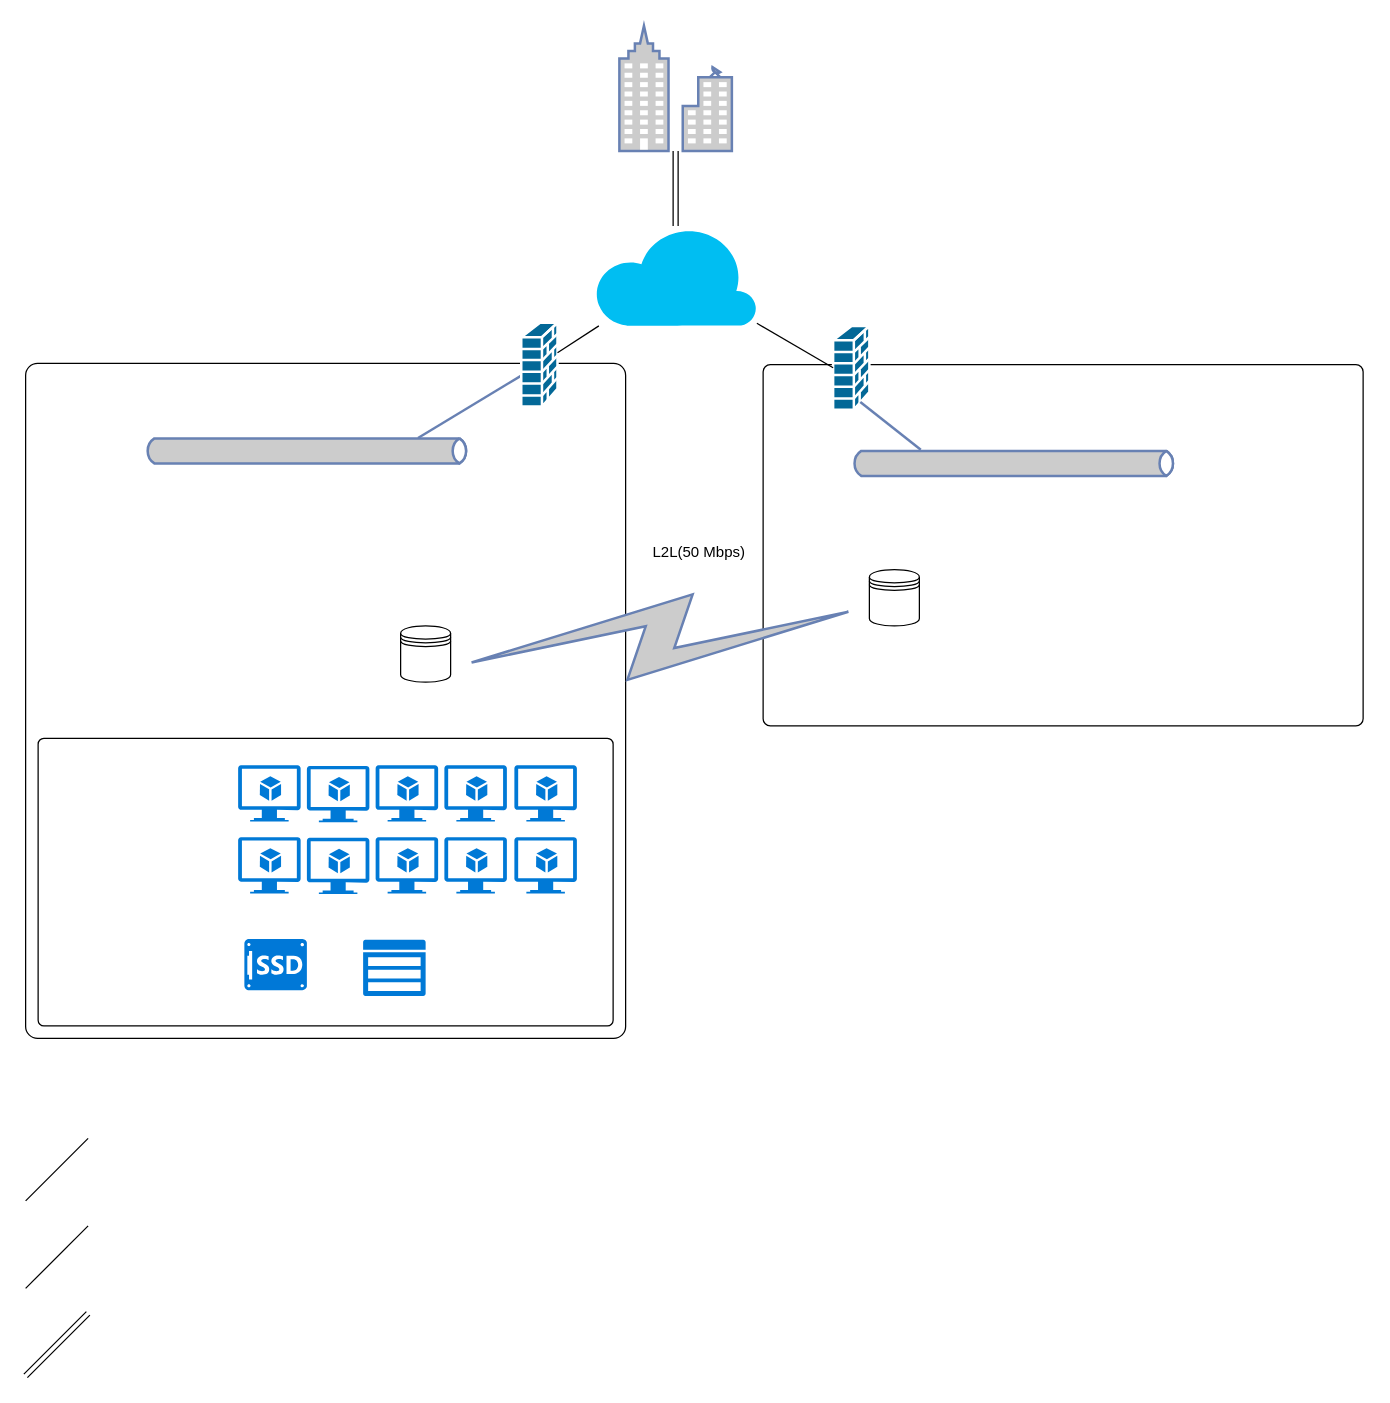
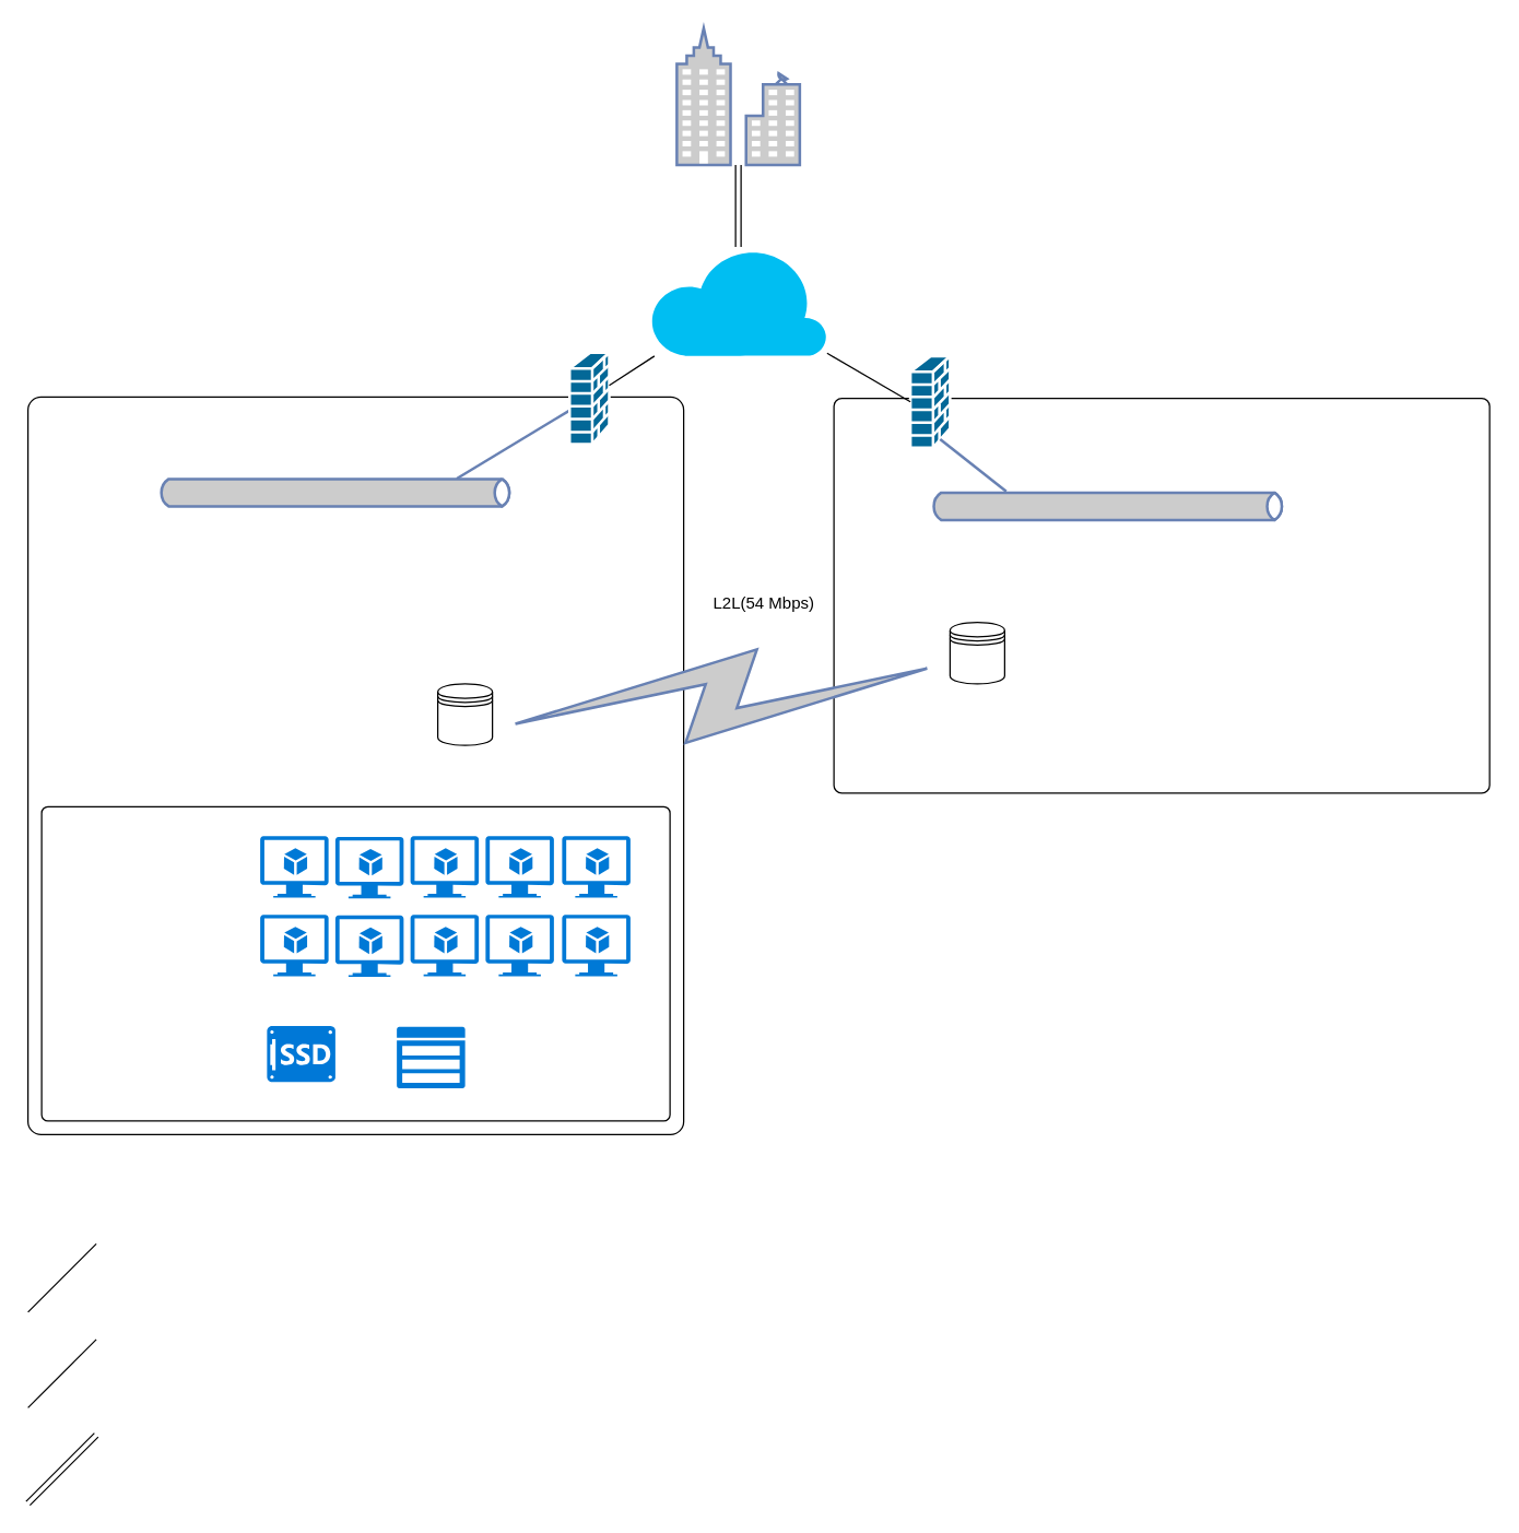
  <mxCell id="0" />
  <mxCell id="1" parent="0" />
  <mxCell id="2" value="" style="verticalLabelPosition=bottom;html=1;verticalAlign=top;align=center;strokeColor=none;fillColor=#00BEF2;shape=mxgraph.azure.cloud;" vertex="1" parent="1"><mxGeometry x="475" y="180" width="130" height="80" as="geometry" /></mxCell>
  <mxCell id="3" value="" style="rounded=1;whiteSpace=wrap;html=1;arcSize=2;" vertex="1" parent="1"><mxGeometry x="610" y="291" width="480" height="289" as="geometry" /></mxCell>
  <mxCell id="4" value="" style="rounded=1;whiteSpace=wrap;html=1;arcSize=2;" vertex="1" parent="1"><mxGeometry x="20" y="290" width="480" height="540" as="geometry" /></mxCell>
  <mxCell id="5" value="" style="rounded=1;whiteSpace=wrap;html=1;arcSize=2;" vertex="1" parent="1"><mxGeometry x="30" y="590" width="460" height="230" as="geometry" /></mxCell>
  <mxCell id="6" value="" style="shape=datastore;whiteSpace=wrap;html=1;" vertex="1" parent="1"><mxGeometry x="320" y="500" width="40" height="45" as="geometry" /></mxCell>
  <mxCell id="7" value="" style="shape=datastore;whiteSpace=wrap;html=1;" vertex="1" parent="1"><mxGeometry x="695" y="455" width="40" height="45" as="geometry" /></mxCell>
  <mxCell id="8" value="" style="fontColor=#0066CC;verticalAlign=top;verticalLabelPosition=bottom;labelPosition=center;align=center;html=1;outlineConnect=0;fillColor=#CCCCCC;strokeColor=#6881B3;gradientColor=none;gradientDirection=north;strokeWidth=2;shape=mxgraph.networks.business_center;" vertex="1" parent="1"><mxGeometry x="495" y="20" width="90" height="100" as="geometry" /></mxCell>
  <mxCell id="9" value="" style="html=1;outlineConnect=0;fillColor=#CCCCCC;strokeColor=#6881B3;gradientColor=none;gradientDirection=north;strokeWidth=2;shape=mxgraph.networks.comm_link_edge;html=1;entryX=1;entryY=0.7;entryDx=0;entryDy=0;exitX=0;exitY=0.7;exitDx=0;exitDy=0;" edge="1" parent="1" source="7" target="6"><mxGeometry width="100" height="100" relative="1" as="geometry"><mxPoint x="20" y="950" as="sourcePoint" /><mxPoint x="120" y="850" as="targetPoint" /><Array as="points"><mxPoint x="350" y="870" /></Array></mxGeometry></mxCell>
  <mxCell id="10" value="" style="html=1;fillColor=#CCCCCC;strokeColor=#6881B3;gradientColor=none;gradientDirection=north;strokeWidth=2;shape=mxgraph.networks.bus;gradientColor=none;gradientDirection=north;fontColor=#ffffff;perimeter=backbonePerimeter;backboneSize=20;" vertex="1" parent="1"><mxGeometry x="115" y="350" width="260" height="20" as="geometry" /></mxCell>
  <mxCell id="11" value="" style="strokeColor=#6881B3;edgeStyle=none;rounded=0;endArrow=none;html=1;strokeWidth=2;exitX=0.842;exitY=-0.015;exitDx=0;exitDy=0;exitPerimeter=0;" edge="1" target="12" parent="1" source="10"><mxGeometry relative="1" as="geometry"><mxPoint x="260" y="415" as="sourcePoint" /></mxGeometry></mxCell>
  <mxCell id="12" value="" style="shape=mxgraph.cisco.security.firewall;html=1;pointerEvents=1;dashed=0;fillColor=#036897;strokeColor=#ffffff;strokeWidth=2;verticalLabelPosition=bottom;verticalAlign=top;align=center;outlineConnect=0;" vertex="1" parent="1"><mxGeometry x="416.5" y="257.5" width="29" height="67" as="geometry" /></mxCell>
  <mxCell id="13" value="" style="shape=mxgraph.cisco.security.firewall;html=1;pointerEvents=1;dashed=0;fillColor=#036897;strokeColor=#ffffff;strokeWidth=2;verticalLabelPosition=bottom;verticalAlign=top;align=center;outlineConnect=0;" vertex="1" parent="1"><mxGeometry x="666" y="260" width="29" height="67" as="geometry" /></mxCell>
  <mxCell id="14" value="" style="html=1;fillColor=#CCCCCC;strokeColor=#6881B3;gradientColor=none;gradientDirection=north;strokeWidth=2;shape=mxgraph.networks.bus;gradientColor=none;gradientDirection=north;fontColor=#ffffff;perimeter=backbonePerimeter;backboneSize=20;" vertex="1" parent="1"><mxGeometry x="680.5" y="360" width="260" height="20" as="geometry" /></mxCell>
  <mxCell id="15" value="" style="strokeColor=#6881B3;edgeStyle=none;rounded=0;endArrow=none;html=1;strokeWidth=2;exitX=0.214;exitY=-0.044;exitDx=0;exitDy=0;exitPerimeter=0;entryX=0.75;entryY=0.91;entryDx=0;entryDy=0;entryPerimeter=0;" edge="1" parent="1" source="14" target="13"><mxGeometry relative="1" as="geometry"><mxPoint x="270" y="425" as="sourcePoint" /><mxPoint x="270" y="378.647" as="targetPoint" /><Array as="points" /></mxGeometry></mxCell>
- <mxCell id="16" value="L2L(50 Mbps)" style="text;html=1;" vertex="1" parent="1"><mxGeometry x="520" y="426.5" width="90" height="40" as="geometry" /></mxCell>
+ <mxCell id="16" value="L2L(54 Mbps)" style="text;html=1;" vertex="1" parent="1"><mxGeometry x="520" y="426.5" width="90" height="40" as="geometry" /></mxCell>
  <mxCell id="17" value="" style="shadow=0;dashed=0;html=1;strokeColor=none;fillColor=#0079D6;labelPosition=center;verticalLabelPosition=bottom;verticalAlign=top;align=center;shape=mxgraph.azure.virtual_machine_feature;pointerEvents=1;" vertex="1" parent="1"><mxGeometry x="245" y="669.5" width="50" height="45" as="geometry" /></mxCell>
  <mxCell id="18" value="" style="shadow=0;dashed=0;html=1;strokeColor=none;fillColor=#0079D6;labelPosition=center;verticalLabelPosition=bottom;verticalAlign=top;align=center;shape=mxgraph.azure.virtual_machine_feature;pointerEvents=1;" vertex="1" parent="1"><mxGeometry x="245" y="612" width="50" height="45" as="geometry" /></mxCell>
  <mxCell id="19" value="" style="shadow=0;dashed=0;html=1;strokeColor=none;fillColor=#0079D6;labelPosition=center;verticalLabelPosition=bottom;verticalAlign=top;align=center;shape=mxgraph.azure.virtual_machine_feature;pointerEvents=1;" vertex="1" parent="1"><mxGeometry x="300" y="669" width="50" height="45" as="geometry" /></mxCell>
  <mxCell id="20" value="" style="shadow=0;dashed=0;html=1;strokeColor=none;fillColor=#0079D6;labelPosition=center;verticalLabelPosition=bottom;verticalAlign=top;align=center;shape=mxgraph.azure.virtual_machine_feature;pointerEvents=1;" vertex="1" parent="1"><mxGeometry x="300" y="611.5" width="50" height="45" as="geometry" /></mxCell>
  <mxCell id="21" value="" style="shadow=0;dashed=0;html=1;strokeColor=none;fillColor=#0079D6;labelPosition=center;verticalLabelPosition=bottom;verticalAlign=top;align=center;shape=mxgraph.azure.virtual_machine_feature;pointerEvents=1;" vertex="1" parent="1"><mxGeometry x="355" y="669" width="50" height="45" as="geometry" /></mxCell>
  <mxCell id="22" value="" style="shadow=0;dashed=0;html=1;strokeColor=none;fillColor=#0079D6;labelPosition=center;verticalLabelPosition=bottom;verticalAlign=top;align=center;shape=mxgraph.azure.virtual_machine_feature;pointerEvents=1;" vertex="1" parent="1"><mxGeometry x="355" y="611.5" width="50" height="45" as="geometry" /></mxCell>
  <mxCell id="23" value="" style="shadow=0;dashed=0;html=1;strokeColor=none;fillColor=#0079D6;labelPosition=center;verticalLabelPosition=bottom;verticalAlign=top;align=center;shape=mxgraph.azure.virtual_machine_feature;pointerEvents=1;" vertex="1" parent="1"><mxGeometry x="411" y="669" width="50" height="45" as="geometry" /></mxCell>
  <mxCell id="24" value="" style="shadow=0;dashed=0;html=1;strokeColor=none;fillColor=#0079D6;labelPosition=center;verticalLabelPosition=bottom;verticalAlign=top;align=center;shape=mxgraph.azure.virtual_machine_feature;pointerEvents=1;" vertex="1" parent="1"><mxGeometry x="411" y="611.5" width="50" height="45" as="geometry" /></mxCell>
  <mxCell id="25" value="" style="shadow=0;dashed=0;html=1;strokeColor=none;fillColor=#0079D6;labelPosition=center;verticalLabelPosition=bottom;verticalAlign=top;align=center;shape=mxgraph.azure.virtual_machine_feature;pointerEvents=1;" vertex="1" parent="1"><mxGeometry x="190" y="669" width="50" height="45" as="geometry" /></mxCell>
  <mxCell id="26" value="" style="shadow=0;dashed=0;html=1;strokeColor=none;fillColor=#0079D6;labelPosition=center;verticalLabelPosition=bottom;verticalAlign=top;align=center;shape=mxgraph.azure.virtual_machine_feature;pointerEvents=1;" vertex="1" parent="1"><mxGeometry x="190" y="611.5" width="50" height="45" as="geometry" /></mxCell>
  <mxCell id="27" value="" style="pointerEvents=1;shadow=0;dashed=0;html=1;strokeColor=none;labelPosition=center;verticalLabelPosition=bottom;verticalAlign=top;align=center;shape=mxgraph.mscae.opsmanager.ssd;fillColor=#0078D7;" vertex="1" parent="1"><mxGeometry x="195" y="750.5" width="50" height="41" as="geometry" /></mxCell>
  <mxCell id="28" value="" style="shadow=0;dashed=0;html=1;strokeColor=none;labelPosition=center;verticalLabelPosition=bottom;verticalAlign=top;align=center;shape=mxgraph.mscae.cloud.storage_cs;fillColor=#0079D6;pointerEvents=1;" vertex="1" parent="1"><mxGeometry x="290" y="751" width="50" height="45" as="geometry" /></mxCell>
  <mxCell id="29" value="" style="endArrow=none;html=1;" edge="1" parent="1"><mxGeometry width="50" height="50" relative="1" as="geometry"><mxPoint x="20" y="960" as="sourcePoint" /><mxPoint x="70" y="910" as="targetPoint" /></mxGeometry></mxCell>
  <mxCell id="30" value="" style="endArrow=none;html=1;" edge="1" parent="1" source="12" target="2"><mxGeometry width="50" height="50" relative="1" as="geometry"><mxPoint x="390" y="250" as="sourcePoint" /><mxPoint x="440" y="200" as="targetPoint" /></mxGeometry></mxCell>
  <mxCell id="31" value="" style="endArrow=none;html=1;entryX=0;entryY=0.5;entryDx=0;entryDy=0;entryPerimeter=0;" edge="1" parent="1" source="2" target="13"><mxGeometry width="50" height="50" relative="1" as="geometry"><mxPoint x="680" y="240" as="sourcePoint" /><mxPoint x="730" y="190" as="targetPoint" /></mxGeometry></mxCell>
  <mxCell id="32" value="" style="endArrow=none;html=1;" edge="1" parent="1"><mxGeometry width="50" height="50" relative="1" as="geometry"><mxPoint x="20" y="1030" as="sourcePoint" /><mxPoint x="70" y="980" as="targetPoint" /></mxGeometry></mxCell>
  <mxCell id="33" value="" style="shape=link;html=1;" edge="1" parent="1"><mxGeometry width="50" height="50" relative="1" as="geometry"><mxPoint x="20" y="1100" as="sourcePoint" /><mxPoint x="70" y="1050" as="targetPoint" /></mxGeometry></mxCell>
  <mxCell id="34" value="" style="shape=link;html=1;" edge="1" parent="1" source="2" target="8"><mxGeometry width="50" height="50" relative="1" as="geometry"><mxPoint x="390" y="160" as="sourcePoint" /><mxPoint x="440" y="110" as="targetPoint" /></mxGeometry></mxCell>
